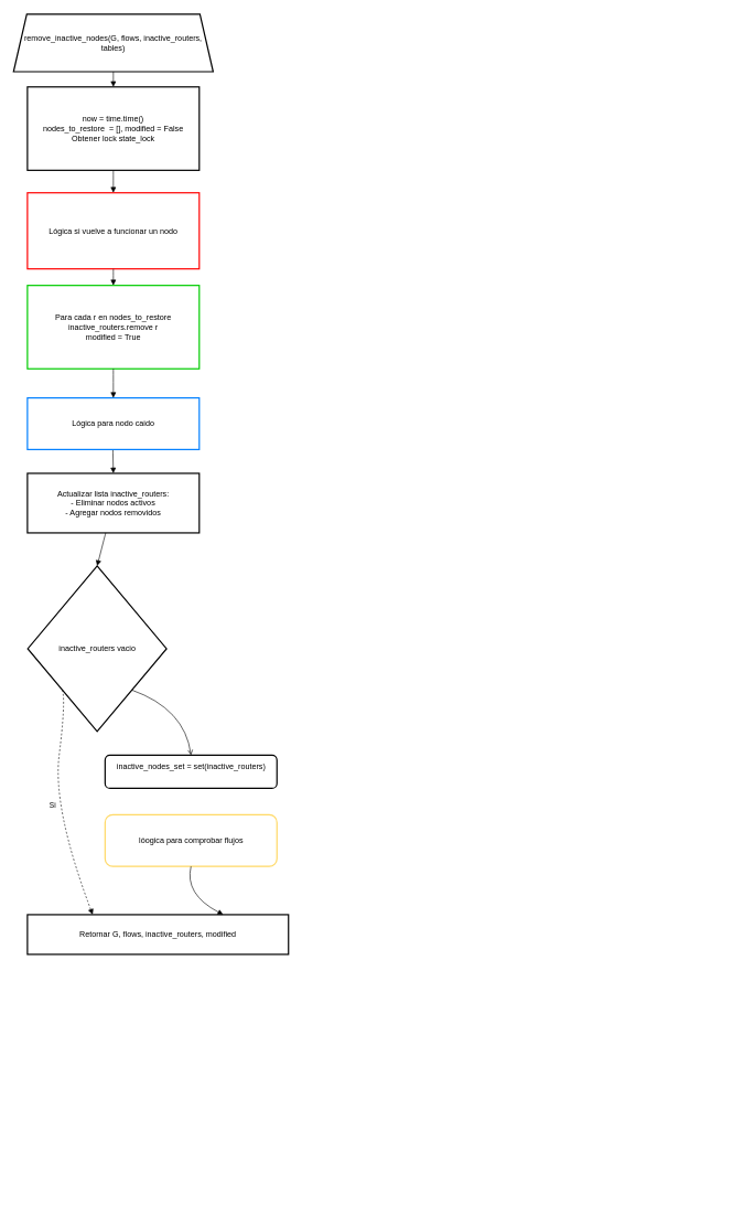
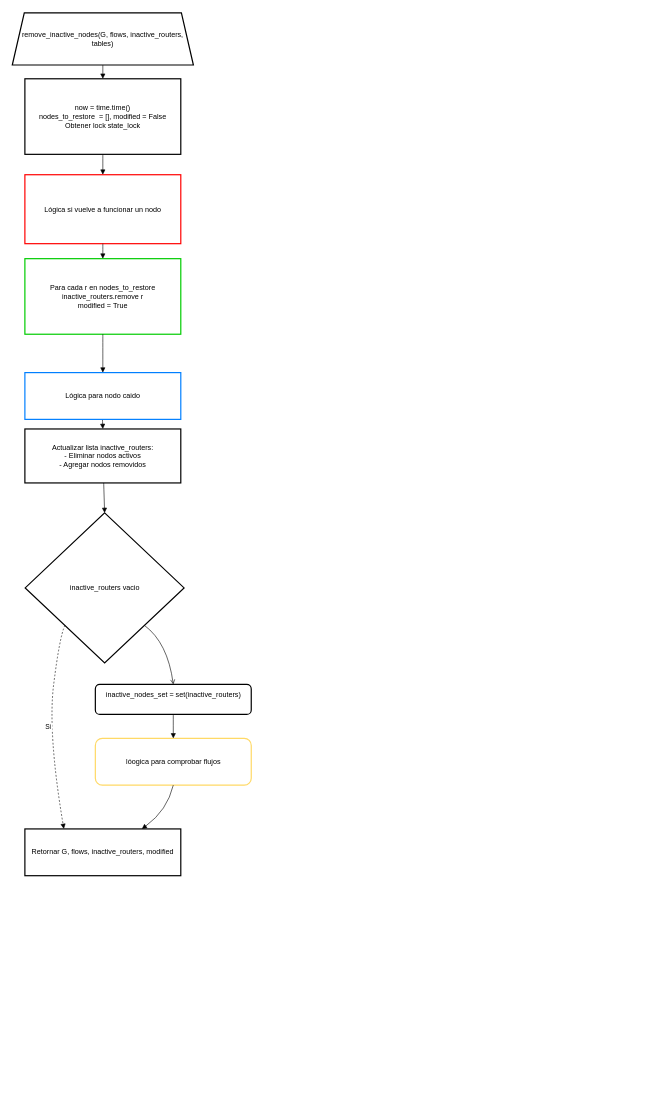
  <mxCell id="0" />
  <mxCell id="1" parent="0" />
  <mxCell id="2" value="now = time.time()&#10;nodes_to_restore  = [], modified = False&#10;Obtener lock state_lock" style="whiteSpace=wrap;strokeWidth=2;" vertex="1" parent="1"><mxGeometry x="41" y="130" width="260" height="126" as="geometry" /></mxCell>
  <mxCell id="3" value="Actualizar lista inactive_routers:&#10;    - Eliminar nodos activos&#10;    - Agregar nodos removidos" style="whiteSpace=wrap;strokeWidth=2;" vertex="1" parent="1"><mxGeometry x="41" y="714" width="260" height="90" as="geometry" /></mxCell>
- <mxCell id="4" value="inactive_routers vacio" style="rhombus;strokeWidth=2;whiteSpace=wrap;" vertex="1" parent="1"><mxGeometry x="41.5" y="854" width="210" height="250" as="geometry" /></mxCell>
- <mxCell id="5" value="Retornar G, flows, inactive_routers, modified" style="whiteSpace=wrap;strokeWidth=2;" vertex="1" parent="1"><mxGeometry x="41" y="1381" width="395" height="60" as="geometry" /></mxCell>
+ <mxCell id="4" value="inactive_routers vacio" style="rhombus;strokeWidth=2;whiteSpace=wrap;" vertex="1" parent="1"><mxGeometry x="41.5" y="854" width="265" height="250" as="geometry" /></mxCell>
+ <mxCell id="5" value="Retornar G, flows, inactive_routers, modified" style="whiteSpace=wrap;strokeWidth=2;" vertex="1" parent="1"><mxGeometry x="41" y="1381" width="260" height="78" as="geometry" /></mxCell>
  <mxCell id="6" value="" style="curved=1;startArrow=none;endArrow=block;exitX=0.5;exitY=1;entryX=0.5;entryY=0;rounded=0;" edge="1" parent="1" target="2"><mxGeometry relative="1" as="geometry"><Array as="points" /><mxPoint x="171" y="103" as="sourcePoint" /></mxGeometry></mxCell>
  <mxCell id="7" value="" style="curved=1;startArrow=none;endArrow=block;exitX=0.5;exitY=1;rounded=0;" edge="1" parent="1" source="2" target="11"><mxGeometry relative="1" as="geometry"><Array as="points" /><mxPoint x="171" y="286" as="targetPoint" /></mxGeometry></mxCell>
  <mxCell id="8" value="" style="curved=1;startArrow=none;endArrow=block;exitX=0.497;exitY=0.961;entryX=0.5;entryY=0;rounded=0;exitDx=0;exitDy=0;exitPerimeter=0;" edge="1" parent="1" source="12" target="3"><mxGeometry relative="1" as="geometry"><Array as="points" /><mxPoint x="175.5" y="678" as="sourcePoint" /></mxGeometry></mxCell>
  <mxCell id="9" value="" style="curved=1;startArrow=none;endArrow=block;entryX=0.5;entryY=0;rounded=0;" edge="1" parent="1" source="3" target="4"><mxGeometry relative="1" as="geometry"><Array as="points" /><mxPoint x="182" y="804" as="sourcePoint" /></mxGeometry></mxCell>
  <mxCell id="10" value="Si" style="curved=1;startArrow=none;endArrow=block;exitX=0;exitY=1;entryX=0.25;entryY=0;rounded=0;exitDx=0;exitDy=0;dashed=1;" edge="1" parent="1" source="4" target="5"><mxGeometry relative="1" as="geometry"><Array as="points"><mxPoint x="99" y="1060" /><mxPoint x="79" y="1220" /></Array></mxGeometry></mxCell>
  <mxCell id="11" value="Lógica si vuelve a funcionar un nodo" style="whiteSpace=wrap;strokeWidth=2;strokeColor=#FF0000;" vertex="1" parent="1"><mxGeometry x="41" y="290" width="260" height="115" as="geometry" /></mxCell>
- <mxCell id="12" value="Lógica para nodo caido" style="whiteSpace=wrap;strokeWidth=2;strokeColor=#007FFF;" vertex="1" parent="1"><mxGeometry x="41" y="600" width="260" height="78" as="geometry" /></mxCell>
+ <mxCell id="12" value="Lógica para nodo caido" style="whiteSpace=wrap;strokeWidth=2;strokeColor=#007FFF;" vertex="1" parent="1"><mxGeometry x="41" y="620" width="260" height="78" as="geometry" /></mxCell>
  <mxCell id="13" value="" style="curved=1;startArrow=none;endArrow=block;exitX=0.5;exitY=1;rounded=0;exitDx=0;exitDy=0;entryX=0.5;entryY=0;entryDx=0;entryDy=0;" edge="1" parent="1" source="11" target="18"><mxGeometry relative="1" as="geometry"><Array as="points" /><mxPoint x="174.25" y="368" as="sourcePoint" /><mxPoint x="171" y="430" as="targetPoint" /></mxGeometry></mxCell>
  <mxCell id="14" value="remove_inactive_nodes(G, flows, inactive_routers, tables)" style="shape=trapezoid;perimeter=trapezoidPerimeter;fixedSize=1;strokeWidth=2;whiteSpace=wrap;" vertex="1" parent="1"><mxGeometry x="20" y="20" width="302" height="87" as="geometry" /></mxCell>
  <mxCell id="15" value="lóogica para comprobar flujos" style="whiteSpace=wrap;strokeWidth=2;strokeColor=#FFD966;rounded=1;" vertex="1" parent="1"><mxGeometry x="158.5" y="1230" width="260" height="78" as="geometry" /></mxCell>
  <mxCell id="16" value="" style="curved=1;startArrow=none;endArrow=block;exitX=0.5;exitY=1;entryX=0.75;entryY=0;rounded=0;entryDx=0;entryDy=0;exitDx=0;exitDy=0;" edge="1" parent="1" source="15" target="5"><mxGeometry relative="1" as="geometry"><Array as="points"><mxPoint x="278.5" y="1350" /></Array><mxPoint x="278.5" y="1190" as="sourcePoint" /><mxPoint x="353.5" y="1254" as="targetPoint" /></mxGeometry></mxCell>
  <mxCell id="17" value="Si" style="curved=1;startArrow=none;endArrow=block;exitX=1;exitY=0.24;entryX=1;entryY=0.93;rounded=0;" edge="1" parent="1"><mxGeometry relative="1" as="geometry"><Array as="points"><mxPoint x="1087" y="1814" /><mxPoint x="1087" y="687" /></Array><mxPoint x="967" y="656.54" as="targetPoint" /></mxGeometry></mxCell>
  <mxCell id="18" value="Para cada r en nodes_to_restore&#10;inactive_routers.remove r&#10;modified = True" style="whiteSpace=wrap;strokeWidth=2;strokeColor=#00CC00;" vertex="1" parent="1"><mxGeometry x="41" y="430" width="260" height="126" as="geometry" /></mxCell>
  <mxCell id="19" value="" style="curved=1;startArrow=none;endArrow=block;exitX=0.5;exitY=1;rounded=0;exitDx=0;exitDy=0;entryX=0.5;entryY=0;entryDx=0;entryDy=0;" edge="1" parent="1" source="18" target="12"><mxGeometry relative="1" as="geometry"><Array as="points" /><mxPoint x="169" y="400" as="sourcePoint" /><mxPoint x="169" y="462" as="targetPoint" /></mxGeometry></mxCell>
  <mxCell id="20" value="inactive_nodes_set = set(inactive_routers)&#10;" style="whiteSpace=wrap;strokeWidth=2;rounded=1;" vertex="1" parent="1"><mxGeometry x="158.5" y="1140" width="260" height="50" as="geometry" /></mxCell>
+ <mxCell id="21" value="" style="curved=1;startArrow=none;endArrow=block;exitX=0.5;exitY=1;entryX=0.5;entryY=0;rounded=0;entryDx=0;entryDy=0;exitDx=0;exitDy=0;" edge="1" parent="1" source="20" target="15"><mxGeometry relative="1" as="geometry"><Array as="points" /><mxPoint x="332" y="1330" as="sourcePoint" /><mxPoint x="279" y="1403" as="targetPoint" /></mxGeometry></mxCell>
  <mxCell id="22" value="" style="curved=1;startArrow=none;endArrow=open;exitX=1;exitY=1;entryX=0.5;entryY=0;rounded=0;entryDx=0;entryDy=0;exitDx=0;exitDy=0;" edge="1" parent="1" source="4" target="20"><mxGeometry relative="1" as="geometry"><Array as="points"><mxPoint x="279" y="1070" /></Array><mxPoint x="279" y="1210" as="sourcePoint" /><mxPoint x="279" y="1250" as="targetPoint" /></mxGeometry></mxCell>
